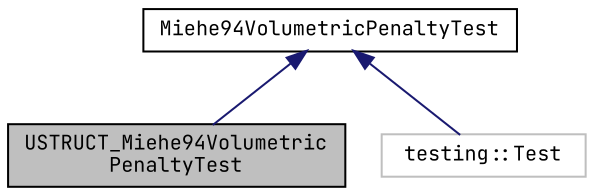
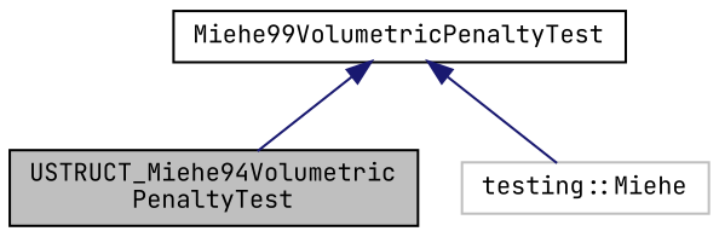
  digraph {
    fontname="JetBrains Mono"
    node [color=black fillcolor=white fontname="JetBrains Mono" fontsize=10 shape=record style=filled]
    edge [color=midnightblue dir=back fontname="JetBrains Mono" fontsize=10 labelfontname=Helvetica labelfontsize=10 style=solid]
    n1 [fillcolor=grey75 fontcolor=black height=0.2 label="USTRUCT_Miehe94Volumetric\lPenaltyTest" width=0.4]
-   n2 [height=0.2 label=Miehe94VolumetricPenaltyTest width=0.4]
-   n3 [color=grey75 height=0.2 label="testing::Test" width=0.4]
+   n2 [height=0.2 label=Miehe99VolumetricPenaltyTest width=0.4]
+   n3 [color=grey75 height=0.2 label="testing::Miehe" width=0.4]
    n2 -> n1
    n2 -> n3
  }
